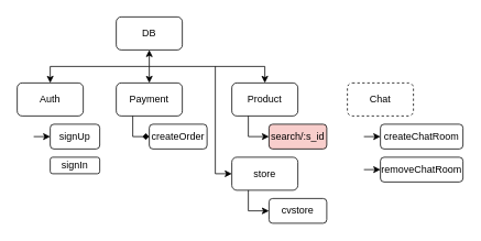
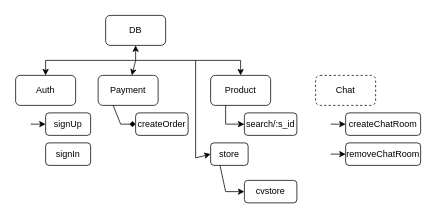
  <mxCell id="0" />
  <mxCell id="1" parent="0" />
  <mxCell id="2" value="DB" style="rounded=1;whiteSpace=wrap;html=1;" vertex="1" parent="1"><mxGeometry x="140" y="20" width="80" height="40" as="geometry" /></mxCell>
  <mxCell id="3" value="Auth" style="rounded=1;whiteSpace=wrap;html=1;" vertex="1" parent="1"><mxGeometry x="20" y="100" width="80" height="40" as="geometry" /></mxCell>
  <mxCell id="4" value="Product" style="rounded=1;whiteSpace=wrap;html=1;" vertex="1" parent="1"><mxGeometry x="280" y="100" width="80" height="40" as="geometry" /></mxCell>
  <mxCell id="5" value="signUp" style="rounded=1;whiteSpace=wrap;html=1;" vertex="1" parent="1"><mxGeometry x="60" y="150" width="60" height="30" as="geometry" /></mxCell>
- <mxCell id="6" value="signIn" style="rounded=1;whiteSpace=wrap;html=1;" vertex="1" parent="1"><mxGeometry x="60" y="190" width="60" height="20" as="geometry" /></mxCell>
- <mxCell id="7" value="search/:s_id" style="rounded=1;whiteSpace=wrap;html=1;fillColor=#f8cecc;" vertex="1" parent="1"><mxGeometry x="325" y="150" width="70" height="30" as="geometry" /></mxCell>
+ <mxCell id="6" value="signIn" style="rounded=1;whiteSpace=wrap;html=1;" vertex="1" parent="1"><mxGeometry x="60" y="190" width="60" height="30" as="geometry" /></mxCell>
+ <mxCell id="7" value="search/:s_id" style="rounded=1;whiteSpace=wrap;html=1;" vertex="1" parent="1"><mxGeometry x="325" y="150" width="70" height="30" as="geometry" /></mxCell>
  <mxCell id="8" value="Chat" style="rounded=1;whiteSpace=wrap;html=1;dashed=1;" vertex="1" parent="1"><mxGeometry x="420" y="100" width="80" height="40" as="geometry" /></mxCell>
  <mxCell id="9" value="createChatRoom" style="rounded=1;whiteSpace=wrap;html=1;" vertex="1" parent="1"><mxGeometry x="460" y="150" width="100" height="30" as="geometry" /></mxCell>
  <mxCell id="10" value="removeChatRoom" style="rounded=1;whiteSpace=wrap;html=1;" vertex="1" parent="1"><mxGeometry x="460" y="190" width="100" height="30" as="geometry" /></mxCell>
- <mxCell id="11" value="Payment" style="rounded=1;whiteSpace=wrap;html=1;" vertex="1" parent="1"><mxGeometry x="140" y="100" width="80" height="40" as="geometry" /></mxCell>
+ <mxCell id="11" value="Payment" style="rounded=1;whiteSpace=wrap;html=1;" vertex="1" parent="1"><mxGeometry x="130" y="100" width="80" height="40" as="geometry" /></mxCell>
  <mxCell id="12" value="createOrder" style="rounded=1;whiteSpace=wrap;html=1;" vertex="1" parent="1"><mxGeometry x="180" y="150" width="70" height="30" as="geometry" /></mxCell>
- <mxCell id="13" value="store" style="rounded=1;whiteSpace=wrap;html=1;" vertex="1" parent="1"><mxGeometry x="280" y="190" width="80" height="40" as="geometry" /></mxCell>
+ <mxCell id="13" value="store" style="rounded=1;whiteSpace=wrap;html=1;" vertex="1" parent="1"><mxGeometry x="280" y="190" width="50" height="30" as="geometry" /></mxCell>
  <mxCell id="14" value="cvstore" style="rounded=1;whiteSpace=wrap;html=1;" vertex="1" parent="1"><mxGeometry x="325" y="240" width="70" height="30" as="geometry" /></mxCell>
  <mxCell id="15" value="" style="endArrow=classic;startArrow=classic;html=1;rounded=0;exitX=0.5;exitY=0;exitDx=0;exitDy=0;" edge="1" parent="1" source="3"><mxGeometry width="50" height="50" relative="1" as="geometry"><mxPoint x="20" y="80" as="sourcePoint" /><mxPoint x="180" y="60" as="targetPoint" /><Array as="points"><mxPoint x="60" y="80" /><mxPoint x="180" y="80" /></Array></mxGeometry></mxCell>
  <mxCell id="16" value="" style="endArrow=classic;html=1;rounded=0;" edge="1" parent="1" target="11"><mxGeometry width="50" height="50" relative="1" as="geometry"><mxPoint x="180" y="80" as="sourcePoint" /><mxPoint x="270" y="180" as="targetPoint" /></mxGeometry></mxCell>
  <mxCell id="17" value="" style="endArrow=classic;html=1;rounded=0;entryX=0.5;entryY=0;entryDx=0;entryDy=0;" edge="1" parent="1" target="4"><mxGeometry width="50" height="50" relative="1" as="geometry"><mxPoint x="180" y="80" as="sourcePoint" /><mxPoint x="370" y="80" as="targetPoint" /><Array as="points"><mxPoint x="320" y="80" /></Array></mxGeometry></mxCell>
  <mxCell id="18" value="" style="endArrow=classic;html=1;rounded=0;entryX=0;entryY=0.5;entryDx=0;entryDy=0;" edge="1" parent="1" target="13"><mxGeometry width="50" height="50" relative="1" as="geometry"><mxPoint x="260" y="80" as="sourcePoint" /><mxPoint x="260" y="250" as="targetPoint" /><Array as="points"><mxPoint x="260" y="210" /></Array></mxGeometry></mxCell>
  <mxCell id="19" value="" style="endArrow=classic;html=1;rounded=0;entryX=0;entryY=0.5;entryDx=0;entryDy=0;" edge="1" parent="1" target="5"><mxGeometry width="50" height="50" relative="1" as="geometry"><mxPoint x="40" y="165" as="sourcePoint" /><mxPoint x="270" y="180" as="targetPoint" /></mxGeometry></mxCell>
  <mxCell id="20" value="" style="endArrow=diamond;html=1;rounded=0;exitX=0.25;exitY=1;exitDx=0;exitDy=0;entryX=0;entryY=0.5;entryDx=0;entryDy=0;" edge="1" parent="1" source="11" target="12"><mxGeometry width="50" height="50" relative="1" as="geometry"><mxPoint x="220" y="230" as="sourcePoint" /><mxPoint x="160" y="190" as="targetPoint" /><Array as="points"><mxPoint x="160" y="165" /></Array></mxGeometry></mxCell>
  <mxCell id="21" value="" style="endArrow=classic;html=1;rounded=0;exitX=0.25;exitY=1;exitDx=0;exitDy=0;entryX=0;entryY=0.5;entryDx=0;entryDy=0;" edge="1" parent="1" source="4" target="7"><mxGeometry width="50" height="50" relative="1" as="geometry"><mxPoint x="220" y="230" as="sourcePoint" /><mxPoint x="270" y="180" as="targetPoint" /><Array as="points"><mxPoint x="300" y="165" /></Array></mxGeometry></mxCell>
  <mxCell id="22" value="" style="endArrow=classic;html=1;rounded=0;exitX=0.25;exitY=1;exitDx=0;exitDy=0;entryX=0;entryY=0.5;entryDx=0;entryDy=0;" edge="1" parent="1" source="13" target="14"><mxGeometry width="50" height="50" relative="1" as="geometry"><mxPoint x="220" y="230" as="sourcePoint" /><mxPoint x="270" y="180" as="targetPoint" /><Array as="points"><mxPoint x="300" y="255" /></Array></mxGeometry></mxCell>
  <mxCell id="23" value="" style="endArrow=classic;html=1;rounded=0;entryX=0;entryY=0.5;entryDx=0;entryDy=0;" edge="1" parent="1" target="9"><mxGeometry width="50" height="50" relative="1" as="geometry"><mxPoint x="440" y="165" as="sourcePoint" /><mxPoint x="270" y="180" as="targetPoint" /></mxGeometry></mxCell>
  <mxCell id="24" value="" style="endArrow=classic;html=1;rounded=0;entryX=0;entryY=0.5;entryDx=0;entryDy=0;" edge="1" parent="1" target="10"><mxGeometry width="50" height="50" relative="1" as="geometry"><mxPoint x="440" y="205" as="sourcePoint" /><mxPoint x="270" y="180" as="targetPoint" /></mxGeometry></mxCell>
